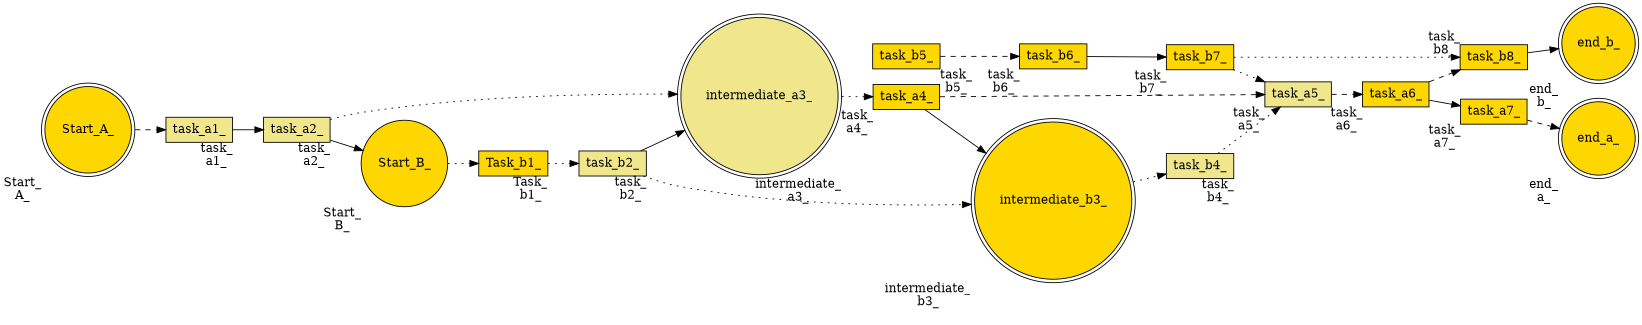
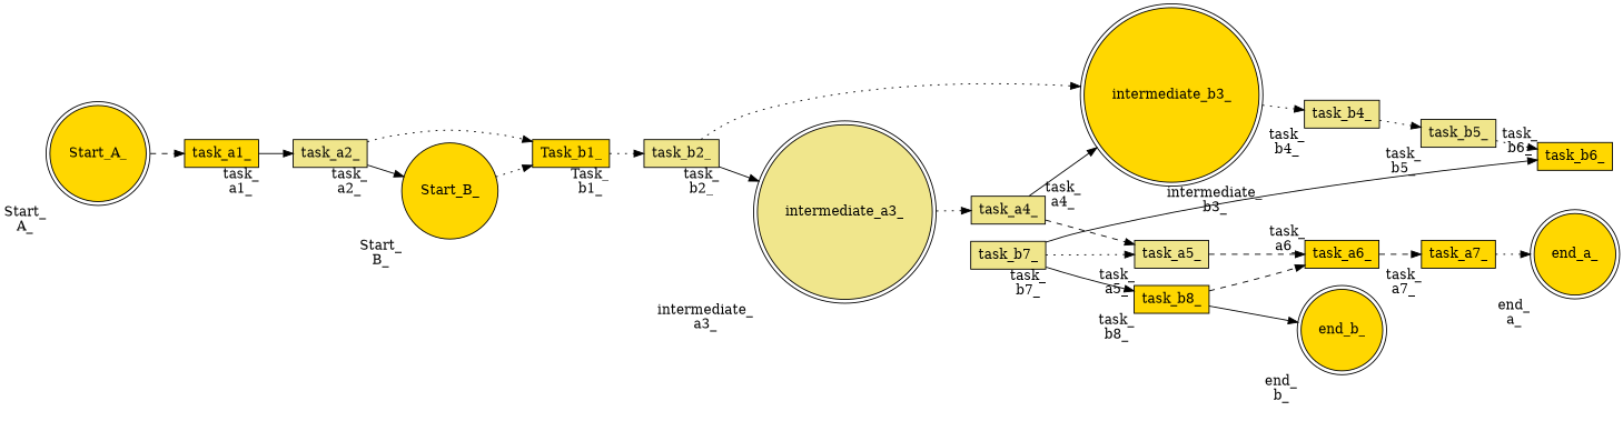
  digraph {
    fontsize=15
    rankdir=LR
    node [fillcolor=gold shape=box style=filled]
    edge [style=dotted]
    task_b4_ [fillcolor=khaki height=0.4 xlabel="task_\nb4_\n "]
-   task_b5_ [height=0.4 xlabel="task_\nb5_\n "]
+   task_b5_ [fillcolor=khaki height=0.4 xlabel="task_\nb5_\n "]
    task_b6_ [height=0.4 xlabel="task_\nb6_\n "]
-   task_b7_ [height=0.4 xlabel="task_\nb7_\n "]
+   task_b7_ [fillcolor=khaki height=0.4 xlabel="task_\nb7_\n "]
    task_a5_ [fillcolor=khaki height=0.4 xlabel="task_\na5_\n "]
    task_b8_ [height=0.4 xlabel="task_\nb8_\n "]
    end_a_ [shape=doublecircle xlabel="end_\na_\n "]
-   task_a4_ [height=0.4 xlabel="task_\na4_\n "]
+   task_a4_ [fillcolor=khaki height=0.4 xlabel="task_\na4_\n "]
    intermediate_b3_ [shape=doublecircle xlabel="intermediate_\nb3_\n "]
    task_a6_ [height=0.4 xlabel="task_\na6_\n "]
    Task_b1_ [height=0.4 xlabel="Task_\nb1_\n "]
    task_b2_ [fillcolor=khaki height=0.4 xlabel="task_\nb2_\n "]
    intermediate_a3_ [fillcolor=khaki shape=doublecircle xlabel="intermediate_\na3_\n "]
    task_a7_ [height=0.4 xlabel="task_\na7_\n "]
    end_b_ [shape=doublecircle xlabel="end_\nb_\n "]
    Start_A_ [shape=doublecircle xlabel="Start_\nA_\n "]
-   task_a1_ [fillcolor=khaki height=0.4 xlabel="task_\na1_\n "]
+   task_a1_ [height=0.4 xlabel="task_\na1_\n "]
    task_a2_ [fillcolor=khaki height=0.4 xlabel="task_\na2_\n "]
    Start_B_ [shape=circle xlabel="Start_\nB_\n "]
-   task_b4_ -> task_a5_
-   task_b5_ -> task_b6_ [style=dashed]
-   task_b6_ -> task_b7_ [style=solid]
+   task_b4_ -> task_b5_
+   task_b5_ -> task_b6_
+   task_b7_ -> task_b6_ [style=solid]
    task_b7_ -> task_a5_
-   task_b7_ -> task_b8_
+   task_b7_ -> task_b8_ [style=solid]
    task_a5_ -> task_a6_ [style=dashed]
    task_b8_ -> end_b_ [style=solid]
    task_a4_ -> task_a5_ [style=dashed]
    task_a4_ -> intermediate_b3_ [style=solid]
    intermediate_b3_ -> task_b4_
-   task_a6_ -> task_b8_ [style=dashed]
-   task_a6_ -> task_a7_ [style=solid]
+   task_b8_ -> task_a6_ [style=dashed]
+   task_a6_ -> task_a7_ [style=dashed]
    Task_b1_ -> task_b2_
    task_b2_ -> intermediate_b3_
    task_b2_ -> intermediate_a3_ [style=solid]
    intermediate_a3_ -> task_a4_
-   task_a7_ -> end_a_ [style=dashed]
+   task_a7_ -> end_a_
    Start_A_ -> task_a1_ [style=dashed]
    task_a1_ -> task_a2_ [style=solid]
-   task_a2_ -> intermediate_a3_
+   task_a2_ -> Task_b1_
    task_a2_ -> Start_B_ [style=solid]
    Start_B_ -> Task_b1_
  }
